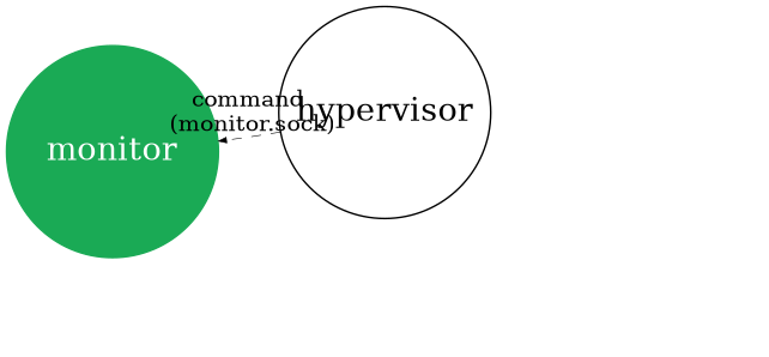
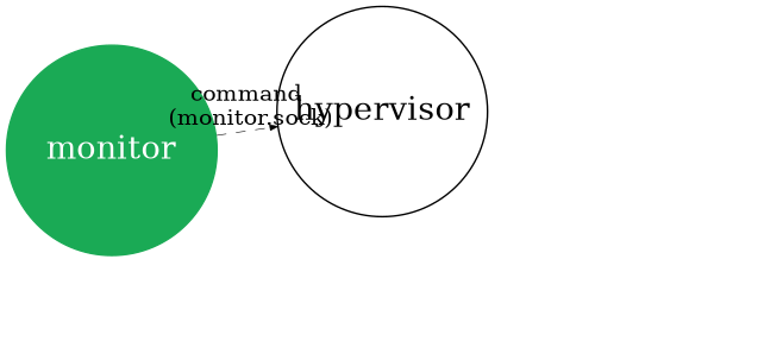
  digraph {
    rankdir=LR
    ranksep=0.5
    node [fontsize=20 shape=circle]
    edge [arrowsize=0.5 penwidth=0.4 style=invis]
    monitor [color="#1aaa55" fontcolor=white style=filled width=1.8]
    hypervisor [width=1.8]
    tmp [style=invis width=1.8]
-   hypervisor -> monitor [label="command\n (monitor.sock)" labelfloat=true style=dashed]
+   monitor -> hypervisor [label="command\n (monitor.sock)" labelfloat=true style=dashed]
    hypervisor -> tmp
    tmp -> monitor
  }
